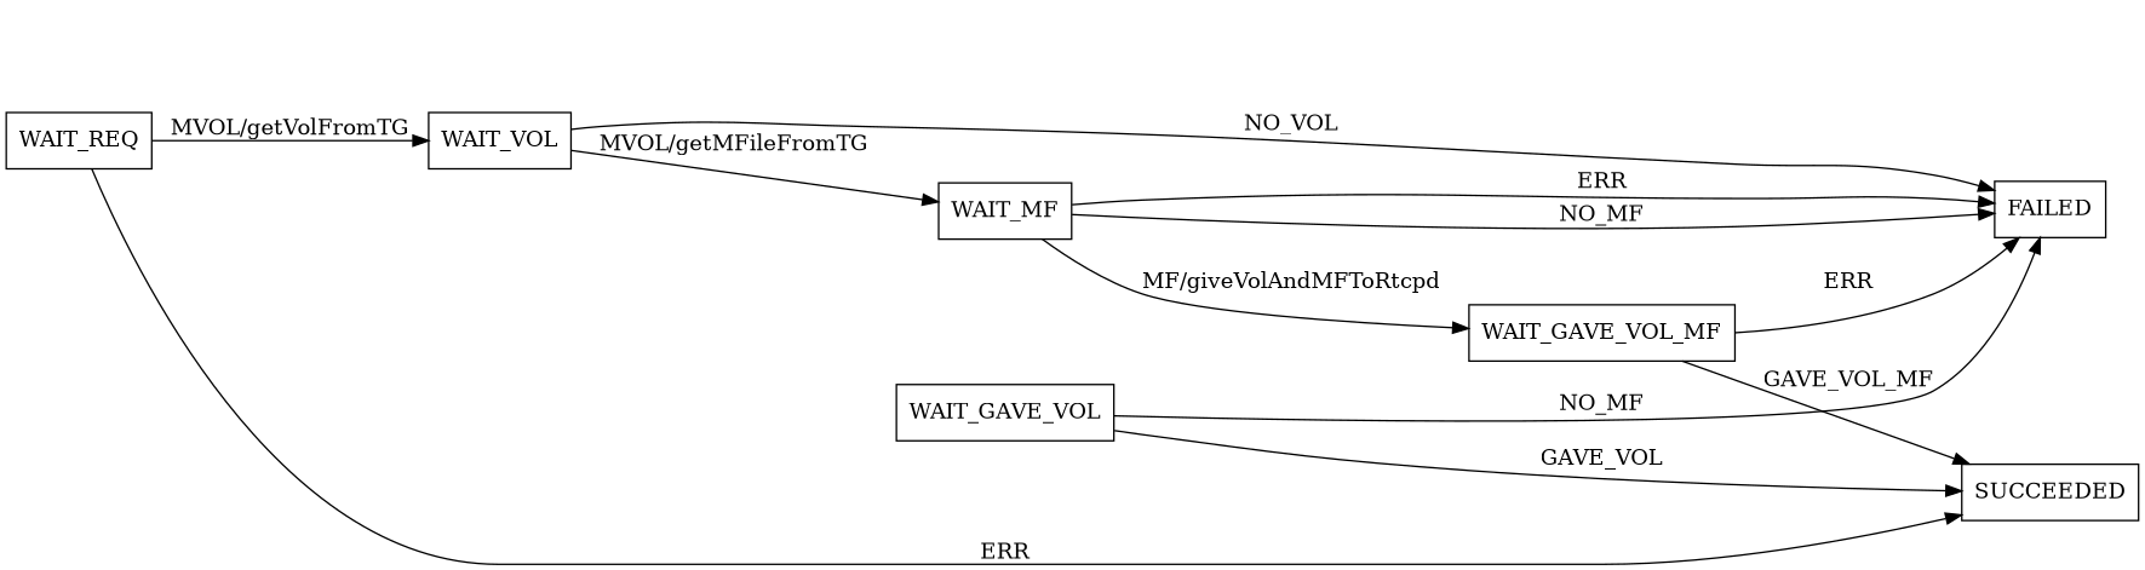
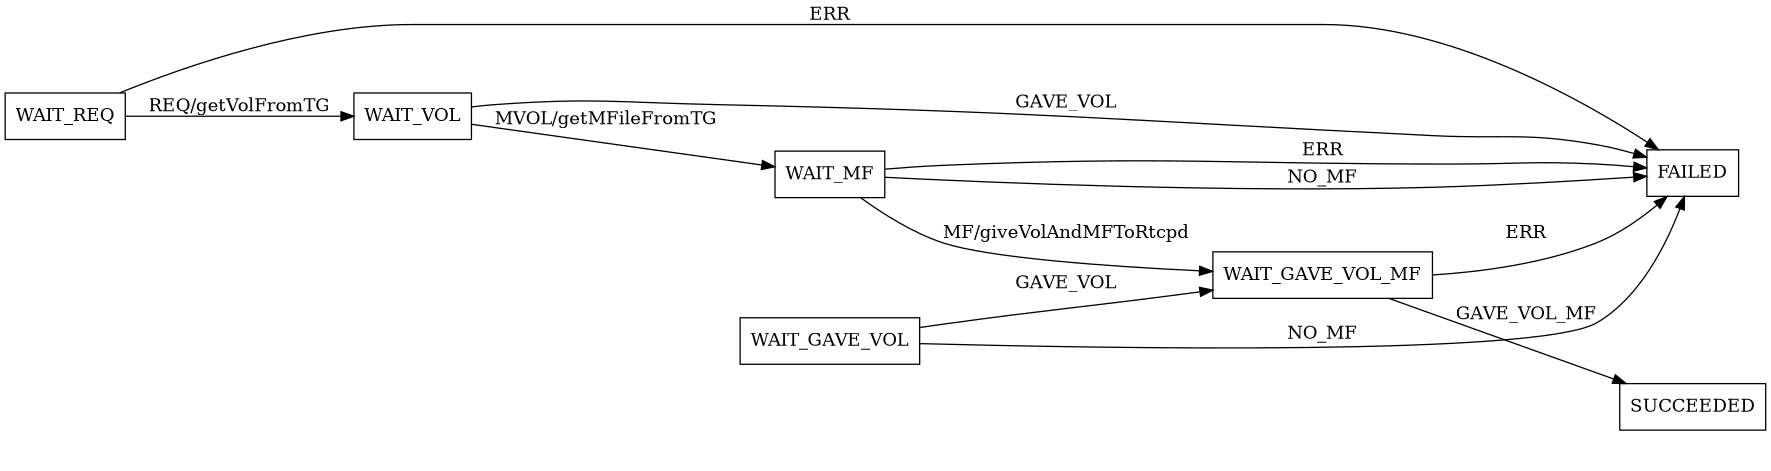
  digraph {
    rankdir=LR
    node [shape=rectangle]
    WAIT_REQ
    FAILED
    WAIT_VOL
    WAIT_MF
    WAIT_GAVE_VOL
    SUCCEEDED
    WAIT_GAVE_VOL_MF
-   WAIT_REQ -> SUCCEEDED [label=ERR]
-   WAIT_REQ -> WAIT_VOL [label="MVOL/getVolFromTG"]
-   WAIT_VOL -> FAILED [label=NO_VOL]
+   WAIT_REQ -> FAILED [label=ERR]
+   WAIT_REQ -> WAIT_VOL [label="REQ/getVolFromTG"]
+   WAIT_VOL -> FAILED [label=GAVE_VOL]
    WAIT_VOL -> WAIT_MF [label="MVOL/getMFileFromTG"]
    WAIT_MF -> FAILED [label=NO_MF]
    WAIT_MF -> FAILED [label=ERR]
    WAIT_MF -> WAIT_GAVE_VOL_MF [label="MF/giveVolAndMFToRtcpd"]
    WAIT_GAVE_VOL -> FAILED [label=NO_MF]
-   WAIT_GAVE_VOL -> SUCCEEDED [label=GAVE_VOL]
+   WAIT_GAVE_VOL -> WAIT_GAVE_VOL_MF [label=GAVE_VOL]
    WAIT_GAVE_VOL_MF -> FAILED [label=ERR]
    WAIT_GAVE_VOL_MF -> SUCCEEDED [label=GAVE_VOL_MF]
  }
